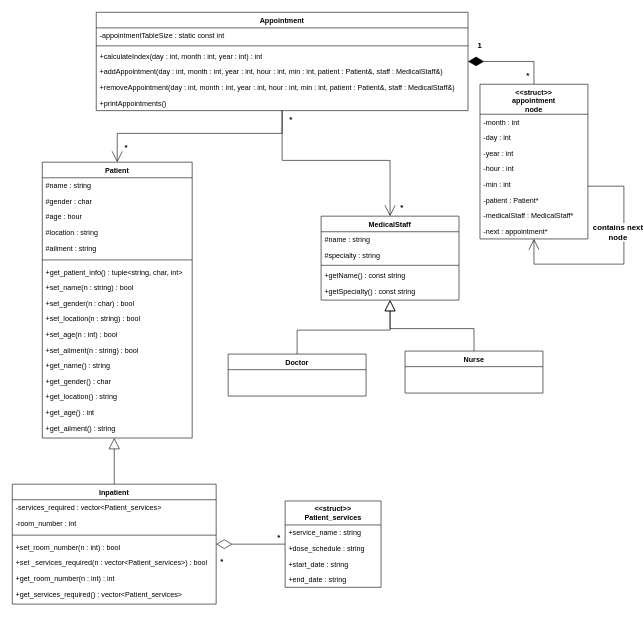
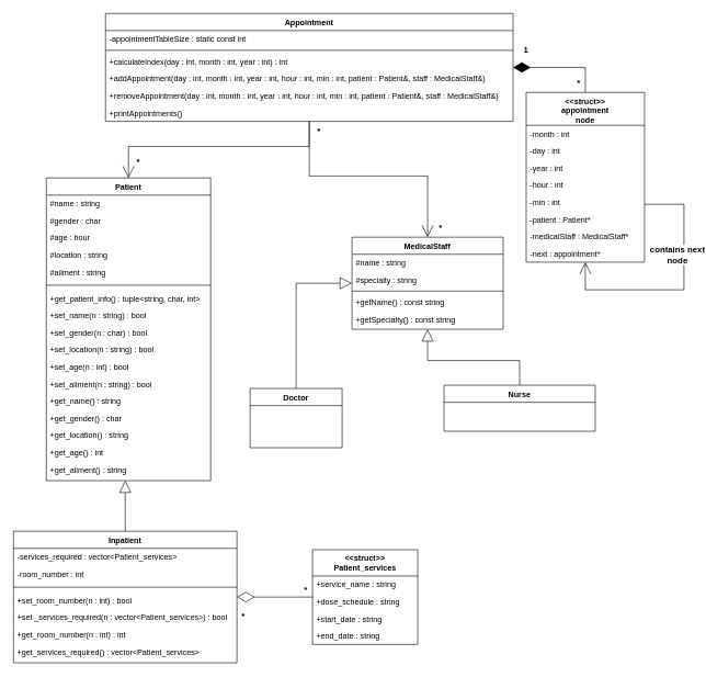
  <mxCell id="0" />
  <mxCell id="1" parent="0" />
  <mxCell id="2" value="" style="edgeStyle=orthogonalEdgeStyle;rounded=0;orthogonalLoop=1;jettySize=auto;html=1;endArrow=none;endFill=0;endSize=24;entryX=0.5;entryY=0;entryDx=0;entryDy=0;startArrow=diamondThin;startFill=1;sourcePerimeterSpacing=0;targetPerimeterSpacing=0;startSize=24;" parent="1" source="5" target="32" edge="1"><mxGeometry relative="1" as="geometry"><mxPoint x="520" y="316" as="targetPoint" /></mxGeometry></mxCell>
  <mxCell id="3" value="" style="edgeStyle=orthogonalEdgeStyle;rounded=0;orthogonalLoop=1;jettySize=auto;html=1;entryX=0.5;entryY=0;entryDx=0;entryDy=0;endArrow=open;endFill=0;endSize=16;fontSize=13;" parent="1" source="5" target="13" edge="1"><mxGeometry x="0.889" y="15" relative="1" as="geometry"><mxPoint x="470" y="316" as="targetPoint" /><mxPoint as="offset" /></mxGeometry></mxCell>
  <mxCell id="4" value="" style="edgeStyle=orthogonalEdgeStyle;rounded=0;orthogonalLoop=1;jettySize=auto;html=1;endArrow=open;endFill=0;endSize=16;" parent="1" source="5" target="63" edge="1"><mxGeometry relative="1" as="geometry" /></mxCell>
  <mxCell id="5" value="Appointment" style="swimlane;fontStyle=1;align=center;verticalAlign=top;childLayout=stackLayout;horizontal=1;startSize=26;horizontalStack=0;resizeParent=1;resizeLast=0;collapsible=1;marginBottom=0;rounded=0;shadow=0;strokeWidth=1;labelBackgroundColor=none;" parent="1" vertex="1"><mxGeometry x="160" y="20" width="620" height="164" as="geometry"><mxRectangle x="230" y="140" width="160" height="26" as="alternateBounds" /></mxGeometry></mxCell>
  <mxCell id="6" value="-appointmentTableSize : static const int" style="text;align=left;verticalAlign=top;spacingLeft=4;spacingRight=4;overflow=hidden;rotatable=0;points=[[0,0.5],[1,0.5]];portConstraint=eastwest;labelBackgroundColor=none;" parent="5" vertex="1"><mxGeometry y="26" width="620" height="26" as="geometry" /></mxCell>
  <mxCell id="7" value="" style="line;html=1;strokeWidth=1;align=left;verticalAlign=middle;spacingTop=-1;spacingLeft=3;spacingRight=3;rotatable=0;labelPosition=right;points=[];portConstraint=eastwest;labelBackgroundColor=none;" parent="5" vertex="1"><mxGeometry y="52" width="620" height="8" as="geometry" /></mxCell>
  <mxCell id="8" value="+calculateIndex(day : int, month : int, year : int) : int" style="text;align=left;verticalAlign=top;spacingLeft=4;spacingRight=4;overflow=hidden;rotatable=0;points=[[0,0.5],[1,0.5]];portConstraint=eastwest;labelBackgroundColor=none;" parent="5" vertex="1"><mxGeometry y="60" width="620" height="26" as="geometry" /></mxCell>
  <mxCell id="9" value="+addAppointment(day : int, month : int, year : int, hour : int, min : int, patient : Patient&amp;, staff : MedicalStaff&amp;)" style="text;align=left;verticalAlign=top;spacingLeft=4;spacingRight=4;overflow=hidden;rotatable=0;points=[[0,0.5],[1,0.5]];portConstraint=eastwest;labelBackgroundColor=none;" parent="5" vertex="1"><mxGeometry y="86" width="620" height="26" as="geometry" /></mxCell>
  <mxCell id="10" value="+removeAppointment(day : int, month : int, year : int, hour : int, min : int, patient : Patient&amp;, staff : MedicalStaff&amp;)" style="text;align=left;verticalAlign=top;spacingLeft=4;spacingRight=4;overflow=hidden;rotatable=0;points=[[0,0.5],[1,0.5]];portConstraint=eastwest;labelBackgroundColor=none;" parent="5" vertex="1"><mxGeometry y="112" width="620" height="26" as="geometry" /></mxCell>
  <mxCell id="11" value="+printAppointments()" style="text;align=left;verticalAlign=top;spacingLeft=4;spacingRight=4;overflow=hidden;rotatable=0;points=[[0,0.5],[1,0.5]];portConstraint=eastwest;labelBackgroundColor=none;" parent="5" vertex="1"><mxGeometry y="138" width="620" height="26" as="geometry" /></mxCell>
  <mxCell id="12" value="" style="edgeStyle=orthogonalEdgeStyle;rounded=0;orthogonalLoop=1;jettySize=auto;html=1;startArrow=block;startFill=0;endArrow=none;endFill=0;startSize=16;" parent="1" source="13" target="42" edge="1"><mxGeometry relative="1" as="geometry"><Array as="points"><mxPoint x="190" y="760" /><mxPoint x="190" y="760" /></Array></mxGeometry></mxCell>
  <mxCell id="13" value="Patient" style="swimlane;fontStyle=1;align=center;verticalAlign=top;childLayout=stackLayout;horizontal=1;startSize=26;horizontalStack=0;resizeParent=1;resizeLast=0;collapsible=1;marginBottom=0;rounded=0;shadow=0;strokeWidth=1;labelBackgroundColor=none;" parent="1" vertex="1"><mxGeometry x="70" y="270" width="250" height="460" as="geometry"><mxRectangle x="130" y="380" width="160" height="26" as="alternateBounds" /></mxGeometry></mxCell>
  <mxCell id="14" value="#name : string" style="text;align=left;verticalAlign=top;spacingLeft=4;spacingRight=4;overflow=hidden;rotatable=0;points=[[0,0.5],[1,0.5]];portConstraint=eastwest;labelBackgroundColor=none;" parent="13" vertex="1"><mxGeometry y="26" width="250" height="26" as="geometry" /></mxCell>
  <mxCell id="15" value="#gender : char" style="text;align=left;verticalAlign=top;spacingLeft=4;spacingRight=4;overflow=hidden;rotatable=0;points=[[0,0.5],[1,0.5]];portConstraint=eastwest;rounded=0;shadow=0;html=0;labelBackgroundColor=none;" parent="13" vertex="1"><mxGeometry y="52" width="250" height="26" as="geometry" /></mxCell>
  <mxCell id="16" value="#age : hour" style="text;align=left;verticalAlign=top;spacingLeft=4;spacingRight=4;overflow=hidden;rotatable=0;points=[[0,0.5],[1,0.5]];portConstraint=eastwest;rounded=0;shadow=0;html=0;labelBackgroundColor=none;" parent="13" vertex="1"><mxGeometry y="78" width="250" height="26" as="geometry" /></mxCell>
  <mxCell id="17" value="#location : string" style="text;align=left;verticalAlign=top;spacingLeft=4;spacingRight=4;overflow=hidden;rotatable=0;points=[[0,0.5],[1,0.5]];portConstraint=eastwest;rounded=0;shadow=0;html=0;labelBackgroundColor=none;" parent="13" vertex="1"><mxGeometry y="104" width="250" height="26" as="geometry" /></mxCell>
  <mxCell id="18" value="#ailment : string" style="text;align=left;verticalAlign=top;spacingLeft=4;spacingRight=4;overflow=hidden;rotatable=0;points=[[0,0.5],[1,0.5]];portConstraint=eastwest;rounded=0;shadow=0;html=0;labelBackgroundColor=none;" parent="13" vertex="1"><mxGeometry y="130" width="250" height="26" as="geometry" /></mxCell>
  <mxCell id="19" style="line;html=1;strokeWidth=1;align=left;verticalAlign=middle;spacingTop=-1;spacingLeft=3;spacingRight=3;rotatable=0;labelPosition=right;points=[];portConstraint=eastwest;labelBackgroundColor=none;" parent="13" vertex="1"><mxGeometry y="156" width="250" height="14" as="geometry" /></mxCell>
  <mxCell id="20" value="+get_patient_info() : tuple&lt;string, char, int&gt;" style="text;align=left;verticalAlign=top;spacingLeft=4;spacingRight=4;overflow=hidden;rotatable=0;points=[[0,0.5],[1,0.5]];portConstraint=eastwest;rounded=0;shadow=0;html=0;labelBackgroundColor=none;" parent="13" vertex="1"><mxGeometry y="170" width="250" height="26" as="geometry" /></mxCell>
  <mxCell id="21" value="+set_name(n : string) : bool" style="text;align=left;verticalAlign=top;spacingLeft=4;spacingRight=4;overflow=hidden;rotatable=0;points=[[0,0.5],[1,0.5]];portConstraint=eastwest;rounded=0;shadow=0;html=0;labelBackgroundColor=none;" parent="13" vertex="1"><mxGeometry y="196" width="250" height="26" as="geometry" /></mxCell>
  <mxCell id="22" value="+set_gender(n : char) : bool" style="text;align=left;verticalAlign=top;spacingLeft=4;spacingRight=4;overflow=hidden;rotatable=0;points=[[0,0.5],[1,0.5]];portConstraint=eastwest;rounded=0;shadow=0;html=0;labelBackgroundColor=none;" parent="13" vertex="1"><mxGeometry y="222" width="250" height="26" as="geometry" /></mxCell>
  <mxCell id="23" value="+set_location(n : string) : bool" style="text;align=left;verticalAlign=top;spacingLeft=4;spacingRight=4;overflow=hidden;rotatable=0;points=[[0,0.5],[1,0.5]];portConstraint=eastwest;rounded=0;shadow=0;html=0;labelBackgroundColor=none;" parent="13" vertex="1"><mxGeometry y="248" width="250" height="26" as="geometry" /></mxCell>
  <mxCell id="24" value="+set_age(n : int) : bool" style="text;align=left;verticalAlign=top;spacingLeft=4;spacingRight=4;overflow=hidden;rotatable=0;points=[[0,0.5],[1,0.5]];portConstraint=eastwest;rounded=0;shadow=0;html=0;labelBackgroundColor=none;" parent="13" vertex="1"><mxGeometry y="274" width="250" height="26" as="geometry" /></mxCell>
  <mxCell id="25" value="+set_ailment(n : string) : bool" style="text;align=left;verticalAlign=top;spacingLeft=4;spacingRight=4;overflow=hidden;rotatable=0;points=[[0,0.5],[1,0.5]];portConstraint=eastwest;rounded=0;shadow=0;html=0;labelBackgroundColor=none;" parent="13" vertex="1"><mxGeometry y="300" width="250" height="26" as="geometry" /></mxCell>
  <mxCell id="26" value="+get_name() : string" style="text;align=left;verticalAlign=top;spacingLeft=4;spacingRight=4;overflow=hidden;rotatable=0;points=[[0,0.5],[1,0.5]];portConstraint=eastwest;rounded=0;shadow=0;html=0;labelBackgroundColor=none;" parent="13" vertex="1"><mxGeometry y="326" width="250" height="26" as="geometry" /></mxCell>
  <mxCell id="27" value="+get_gender() : char" style="text;align=left;verticalAlign=top;spacingLeft=4;spacingRight=4;overflow=hidden;rotatable=0;points=[[0,0.5],[1,0.5]];portConstraint=eastwest;rounded=0;shadow=0;html=0;labelBackgroundColor=none;" parent="13" vertex="1"><mxGeometry y="352" width="250" height="26" as="geometry" /></mxCell>
  <mxCell id="28" value="+get_location() : string" style="text;align=left;verticalAlign=top;spacingLeft=4;spacingRight=4;overflow=hidden;rotatable=0;points=[[0,0.5],[1,0.5]];portConstraint=eastwest;rounded=0;shadow=0;html=0;labelBackgroundColor=none;" parent="13" vertex="1"><mxGeometry y="378" width="250" height="26" as="geometry" /></mxCell>
  <mxCell id="29" value="+get_age() : int" style="text;align=left;verticalAlign=top;spacingLeft=4;spacingRight=4;overflow=hidden;rotatable=0;points=[[0,0.5],[1,0.5]];portConstraint=eastwest;rounded=0;shadow=0;html=0;labelBackgroundColor=none;" parent="13" vertex="1"><mxGeometry y="404" width="250" height="26" as="geometry" /></mxCell>
  <mxCell id="30" value="+get_ailment() : string" style="text;align=left;verticalAlign=top;spacingLeft=4;spacingRight=4;overflow=hidden;rotatable=0;points=[[0,0.5],[1,0.5]];portConstraint=eastwest;rounded=0;shadow=0;html=0;labelBackgroundColor=none;" parent="13" vertex="1"><mxGeometry y="430" width="250" height="26" as="geometry" /></mxCell>
  <mxCell id="31" value="&lt;b&gt;contains next&lt;br&gt;node&lt;br&gt;&lt;/b&gt;" style="edgeStyle=orthogonalEdgeStyle;rounded=0;orthogonalLoop=1;jettySize=auto;html=1;entryX=0.5;entryY=1;entryDx=0;entryDy=0;endArrow=open;endFill=0;endSize=16;fontSize=13;" parent="1" source="32" target="32" edge="1"><mxGeometry x="-0.282" y="-10" relative="1" as="geometry"><mxPoint x="980" y="560" as="targetPoint" /><Array as="points"><mxPoint x="1040" y="310" /><mxPoint x="1040" y="440" /><mxPoint x="890" y="440" /></Array><mxPoint as="offset" /></mxGeometry></mxCell>
  <mxCell id="32" value="&lt;&lt;struct&gt;&gt;&#10;appointment&#10;node" style="swimlane;fontStyle=1;align=center;verticalAlign=top;childLayout=stackLayout;horizontal=1;startSize=50;horizontalStack=0;resizeParent=1;resizeLast=0;collapsible=1;marginBottom=0;rounded=0;shadow=0;strokeWidth=1;labelBackgroundColor=none;" parent="1" vertex="1"><mxGeometry x="800" y="140" width="180" height="258" as="geometry"><mxRectangle x="550" y="140" width="160" height="26" as="alternateBounds" /></mxGeometry></mxCell>
  <mxCell id="33" value="-month : int" style="text;align=left;verticalAlign=top;spacingLeft=4;spacingRight=4;overflow=hidden;rotatable=0;points=[[0,0.5],[1,0.5]];portConstraint=eastwest;labelBackgroundColor=none;" parent="32" vertex="1"><mxGeometry y="50" width="180" height="26" as="geometry" /></mxCell>
  <mxCell id="34" value="-day : int" style="text;align=left;verticalAlign=top;spacingLeft=4;spacingRight=4;overflow=hidden;rotatable=0;points=[[0,0.5],[1,0.5]];portConstraint=eastwest;rounded=0;shadow=0;html=0;labelBackgroundColor=none;" parent="32" vertex="1"><mxGeometry y="76" width="180" height="26" as="geometry" /></mxCell>
  <mxCell id="35" value="-year : int" style="text;align=left;verticalAlign=top;spacingLeft=4;spacingRight=4;overflow=hidden;rotatable=0;points=[[0,0.5],[1,0.5]];portConstraint=eastwest;rounded=0;shadow=0;html=0;labelBackgroundColor=none;" parent="32" vertex="1"><mxGeometry y="102" width="180" height="26" as="geometry" /></mxCell>
  <mxCell id="36" value="-hour : int" style="text;align=left;verticalAlign=top;spacingLeft=4;spacingRight=4;overflow=hidden;rotatable=0;points=[[0,0.5],[1,0.5]];portConstraint=eastwest;rounded=0;shadow=0;html=0;labelBackgroundColor=none;" parent="32" vertex="1"><mxGeometry y="128" width="180" height="26" as="geometry" /></mxCell>
  <mxCell id="37" value="-min : int" style="text;align=left;verticalAlign=top;spacingLeft=4;spacingRight=4;overflow=hidden;rotatable=0;points=[[0,0.5],[1,0.5]];portConstraint=eastwest;rounded=0;shadow=0;html=0;labelBackgroundColor=none;" parent="32" vertex="1"><mxGeometry y="154" width="180" height="26" as="geometry" /></mxCell>
  <mxCell id="38" value="-patient : Patient*" style="text;align=left;verticalAlign=top;spacingLeft=4;spacingRight=4;overflow=hidden;rotatable=0;points=[[0,0.5],[1,0.5]];portConstraint=eastwest;rounded=0;shadow=0;html=0;labelBackgroundColor=none;" parent="32" vertex="1"><mxGeometry y="180" width="180" height="26" as="geometry" /></mxCell>
  <mxCell id="39" value="-medicalStaff : MedicalStaff*" style="text;align=left;verticalAlign=top;spacingLeft=4;spacingRight=4;overflow=hidden;rotatable=0;points=[[0,0.5],[1,0.5]];portConstraint=eastwest;rounded=0;shadow=0;html=0;labelBackgroundColor=none;" parent="32" vertex="1"><mxGeometry y="206" width="180" height="26" as="geometry" /></mxCell>
  <mxCell id="40" value="-next : appointment*" style="text;align=left;verticalAlign=top;spacingLeft=4;spacingRight=4;overflow=hidden;rotatable=0;points=[[0,0.5],[1,0.5]];portConstraint=eastwest;rounded=0;shadow=0;html=0;labelBackgroundColor=none;" parent="32" vertex="1"><mxGeometry y="232" width="180" height="26" as="geometry" /></mxCell>
  <mxCell id="41" value="" style="edgeStyle=orthogonalEdgeStyle;rounded=0;orthogonalLoop=1;jettySize=auto;html=1;startArrow=diamondThin;startFill=0;endArrow=none;endFill=0;startSize=24;" parent="1" source="42" target="50" edge="1"><mxGeometry relative="1" as="geometry" /></mxCell>
  <mxCell id="42" value="Inpatient" style="swimlane;fontStyle=1;align=center;verticalAlign=top;childLayout=stackLayout;horizontal=1;startSize=26;horizontalStack=0;resizeParent=1;resizeLast=0;collapsible=1;marginBottom=0;rounded=0;shadow=0;strokeWidth=1;labelBackgroundColor=none;" parent="1" vertex="1"><mxGeometry x="20" y="807" width="340" height="200" as="geometry"><mxRectangle x="130" y="380" width="160" height="26" as="alternateBounds" /></mxGeometry></mxCell>
  <mxCell id="43" value="-services_required : vector&lt;Patient_services&gt;" style="text;align=left;verticalAlign=top;spacingLeft=4;spacingRight=4;overflow=hidden;rotatable=0;points=[[0,0.5],[1,0.5]];portConstraint=eastwest;labelBackgroundColor=none;" parent="42" vertex="1"><mxGeometry y="26" width="340" height="26" as="geometry" /></mxCell>
  <mxCell id="44" value="-room_number : int" style="text;align=left;verticalAlign=top;spacingLeft=4;spacingRight=4;overflow=hidden;rotatable=0;points=[[0,0.5],[1,0.5]];portConstraint=eastwest;rounded=0;shadow=0;html=0;labelBackgroundColor=none;" parent="42" vertex="1"><mxGeometry y="52" width="340" height="26" as="geometry" /></mxCell>
  <mxCell id="45" style="line;html=1;strokeWidth=1;align=left;verticalAlign=middle;spacingTop=-1;spacingLeft=3;spacingRight=3;rotatable=0;labelPosition=right;points=[];portConstraint=eastwest;labelBackgroundColor=none;" parent="42" vertex="1"><mxGeometry y="78" width="340" height="14" as="geometry" /></mxCell>
  <mxCell id="46" value="+set_room_number(n : int) : bool" style="text;align=left;verticalAlign=top;spacingLeft=4;spacingRight=4;overflow=hidden;rotatable=0;points=[[0,0.5],[1,0.5]];portConstraint=eastwest;rounded=0;shadow=0;html=0;labelBackgroundColor=none;" parent="42" vertex="1"><mxGeometry y="92" width="340" height="26" as="geometry" /></mxCell>
  <mxCell id="47" value="+set _services_required(n : vector&lt;Patient_services&gt;) : bool" style="text;align=left;verticalAlign=top;spacingLeft=4;spacingRight=4;overflow=hidden;rotatable=0;points=[[0,0.5],[1,0.5]];portConstraint=eastwest;rounded=0;shadow=0;html=0;labelBackgroundColor=none;" parent="42" vertex="1"><mxGeometry y="118" width="340" height="26" as="geometry" /></mxCell>
  <mxCell id="48" value="+get_room_number(n : int) : int" style="text;align=left;verticalAlign=top;spacingLeft=4;spacingRight=4;overflow=hidden;rotatable=0;points=[[0,0.5],[1,0.5]];portConstraint=eastwest;rounded=0;shadow=0;html=0;labelBackgroundColor=none;" parent="42" vertex="1"><mxGeometry y="144" width="340" height="26" as="geometry" /></mxCell>
  <mxCell id="49" value="+get_services_required() : vector&lt;Patient_services&gt;" style="text;align=left;verticalAlign=top;spacingLeft=4;spacingRight=4;overflow=hidden;rotatable=0;points=[[0,0.5],[1,0.5]];portConstraint=eastwest;rounded=0;shadow=0;html=0;labelBackgroundColor=none;" parent="42" vertex="1"><mxGeometry y="170" width="340" height="26" as="geometry" /></mxCell>
  <mxCell id="50" value="&lt;&lt;struct&gt;&gt;&#10;Patient_services" style="swimlane;fontStyle=1;align=center;verticalAlign=top;childLayout=stackLayout;horizontal=1;startSize=40;horizontalStack=0;resizeParent=1;resizeLast=0;collapsible=1;marginBottom=0;rounded=0;shadow=0;strokeWidth=1;labelBackgroundColor=none;" parent="1" vertex="1"><mxGeometry x="475" y="835" width="160" height="144" as="geometry"><mxRectangle x="130" y="380" width="160" height="26" as="alternateBounds" /></mxGeometry></mxCell>
  <mxCell id="51" value="+service_name : string" style="text;align=left;verticalAlign=top;spacingLeft=4;spacingRight=4;overflow=hidden;rotatable=0;points=[[0,0.5],[1,0.5]];portConstraint=eastwest;labelBackgroundColor=none;" parent="50" vertex="1"><mxGeometry y="40" width="160" height="26" as="geometry" /></mxCell>
  <mxCell id="52" value="+dose_schedule : string" style="text;align=left;verticalAlign=top;spacingLeft=4;spacingRight=4;overflow=hidden;rotatable=0;points=[[0,0.5],[1,0.5]];portConstraint=eastwest;rounded=0;shadow=0;html=0;labelBackgroundColor=none;" parent="50" vertex="1"><mxGeometry y="66" width="160" height="26" as="geometry" /></mxCell>
  <mxCell id="53" value="+start_date : string" style="text;align=left;verticalAlign=top;spacingLeft=4;spacingRight=4;overflow=hidden;rotatable=0;points=[[0,0.5],[1,0.5]];portConstraint=eastwest;rounded=0;shadow=0;html=0;labelBackgroundColor=none;" parent="50" vertex="1"><mxGeometry y="92" width="160" height="26" as="geometry" /></mxCell>
  <mxCell id="54" value="+end_date : string" style="text;align=left;verticalAlign=top;spacingLeft=4;spacingRight=4;overflow=hidden;rotatable=0;points=[[0,0.5],[1,0.5]];portConstraint=eastwest;rounded=0;shadow=0;html=0;labelBackgroundColor=none;" parent="50" vertex="1"><mxGeometry y="118" width="160" height="26" as="geometry" /></mxCell>
  <mxCell id="55" value="&lt;span&gt;*&lt;/span&gt;" style="text;html=1;strokeColor=none;fillColor=none;align=center;verticalAlign=middle;whiteSpace=wrap;rounded=0;fontSize=13;fontStyle=1" parent="1" vertex="1"><mxGeometry x="200" y="230" width="20" height="30" as="geometry" /></mxCell>
  <mxCell id="56" value="&lt;b&gt;*&lt;/b&gt;" style="text;html=1;strokeColor=none;fillColor=none;align=center;verticalAlign=middle;whiteSpace=wrap;rounded=0;fontSize=13;" parent="1" vertex="1"><mxGeometry x="475" y="184" width="20" height="30" as="geometry" /></mxCell>
  <mxCell id="57" value="&lt;b&gt;*&lt;/b&gt;" style="text;html=1;strokeColor=none;fillColor=none;align=center;verticalAlign=middle;whiteSpace=wrap;rounded=0;fontSize=13;" parent="1" vertex="1"><mxGeometry x="870" y="110" width="20" height="30" as="geometry" /></mxCell>
  <mxCell id="58" value="&lt;b&gt;1&lt;/b&gt;" style="text;html=1;strokeColor=none;fillColor=none;align=center;verticalAlign=middle;whiteSpace=wrap;rounded=0;fontSize=13;" parent="1" vertex="1"><mxGeometry x="790" y="60" width="20" height="30" as="geometry" /></mxCell>
  <mxCell id="59" value="&lt;b&gt;*&lt;/b&gt;" style="text;html=1;strokeColor=none;fillColor=none;align=center;verticalAlign=middle;whiteSpace=wrap;rounded=0;fontSize=13;" parent="1" vertex="1"><mxGeometry x="360" y="920" width="20" height="30" as="geometry" /></mxCell>
  <mxCell id="60" value="&lt;b&gt;*&lt;/b&gt;" style="text;html=1;strokeColor=none;fillColor=none;align=center;verticalAlign=middle;whiteSpace=wrap;rounded=0;fontSize=13;" parent="1" vertex="1"><mxGeometry x="455" y="880" width="20" height="30" as="geometry" /></mxCell>
  <mxCell id="61" value="" style="edgeStyle=orthogonalEdgeStyle;rounded=0;orthogonalLoop=1;jettySize=auto;html=1;endArrow=none;endFill=0;startArrow=block;startFill=0;startSize=16;" parent="1" source="63" target="70" edge="1"><mxGeometry relative="1" as="geometry" /></mxCell>
  <mxCell id="62" value="" style="edgeStyle=orthogonalEdgeStyle;rounded=0;orthogonalLoop=1;jettySize=auto;html=1;startArrow=block;startFill=0;startSize=16;endArrow=none;endFill=0;" parent="1" source="63" target="71" edge="1"><mxGeometry relative="1" as="geometry" /></mxCell>
  <mxCell id="63" value="MedicalStaff" style="swimlane;fontStyle=1;align=center;verticalAlign=top;childLayout=stackLayout;horizontal=1;startSize=26;horizontalStack=0;resizeParent=1;resizeLast=0;collapsible=1;marginBottom=0;rounded=0;shadow=0;strokeWidth=1;labelBackgroundColor=none;" parent="1" vertex="1"><mxGeometry x="535" y="360" width="230" height="140" as="geometry"><mxRectangle x="230" y="140" width="160" height="26" as="alternateBounds" /></mxGeometry></mxCell>
  <mxCell id="64" value="#name : string" style="text;align=left;verticalAlign=top;spacingLeft=4;spacingRight=4;overflow=hidden;rotatable=0;points=[[0,0.5],[1,0.5]];portConstraint=eastwest;labelBackgroundColor=none;" parent="63" vertex="1"><mxGeometry y="26" width="230" height="26" as="geometry" /></mxCell>
  <mxCell id="65" value="#specialty : string" style="text;align=left;verticalAlign=top;spacingLeft=4;spacingRight=4;overflow=hidden;rotatable=0;points=[[0,0.5],[1,0.5]];portConstraint=eastwest;labelBackgroundColor=none;" parent="63" vertex="1"><mxGeometry y="52" width="230" height="26" as="geometry" /></mxCell>
  <mxCell id="66" value="" style="line;html=1;strokeWidth=1;align=left;verticalAlign=middle;spacingTop=-1;spacingLeft=3;spacingRight=3;rotatable=0;labelPosition=right;points=[];portConstraint=eastwest;labelBackgroundColor=none;" parent="63" vertex="1"><mxGeometry y="78" width="230" height="8" as="geometry" /></mxCell>
  <mxCell id="67" value="+getName() : const string" style="text;align=left;verticalAlign=top;spacingLeft=4;spacingRight=4;overflow=hidden;rotatable=0;points=[[0,0.5],[1,0.5]];portConstraint=eastwest;labelBackgroundColor=none;" parent="63" vertex="1"><mxGeometry y="86" width="230" height="26" as="geometry" /></mxCell>
  <mxCell id="68" value="+getSpecialty() : const string" style="text;align=left;verticalAlign=top;spacingLeft=4;spacingRight=4;overflow=hidden;rotatable=0;points=[[0,0.5],[1,0.5]];portConstraint=eastwest;labelBackgroundColor=none;" parent="63" vertex="1"><mxGeometry y="112" width="230" height="26" as="geometry" /></mxCell>
  <mxCell id="69" value="&lt;b&gt;*&lt;/b&gt;" style="text;html=1;strokeColor=none;fillColor=none;align=center;verticalAlign=middle;whiteSpace=wrap;rounded=0;fontSize=13;" parent="1" vertex="1"><mxGeometry x="660" y="330" width="20" height="30" as="geometry" /></mxCell>
  <mxCell id="70" value="Nurse" style="swimlane;fontStyle=1;align=center;verticalAlign=top;childLayout=stackLayout;horizontal=1;startSize=26;horizontalStack=0;resizeParent=1;resizeLast=0;collapsible=1;marginBottom=0;rounded=0;shadow=0;strokeWidth=1;labelBackgroundColor=none;" parent="1" vertex="1"><mxGeometry x="675" y="585" width="230" height="70" as="geometry"><mxRectangle x="230" y="140" width="160" height="26" as="alternateBounds" /></mxGeometry></mxCell>
- <mxCell id="71" value="Doctor" style="swimlane;fontStyle=1;align=center;verticalAlign=top;childLayout=stackLayout;horizontal=1;startSize=26;horizontalStack=0;resizeParent=1;resizeLast=0;collapsible=1;marginBottom=0;rounded=0;shadow=0;strokeWidth=1;labelBackgroundColor=none;" parent="1" vertex="1"><mxGeometry x="380" y="590" width="230" height="70" as="geometry"><mxRectangle x="230" y="140" width="160" height="26" as="alternateBounds" /></mxGeometry></mxCell>
+ <mxCell id="71" value="Doctor" style="swimlane;fontStyle=1;align=center;verticalAlign=top;childLayout=stackLayout;horizontal=1;startSize=26;horizontalStack=0;resizeParent=1;resizeLast=0;collapsible=1;marginBottom=0;rounded=0;shadow=0;strokeWidth=1;labelBackgroundColor=none;" parent="1" vertex="1"><mxGeometry x="380" y="590" width="140" height="90" as="geometry"><mxRectangle x="230" y="140" width="160" height="26" as="alternateBounds" /></mxGeometry></mxCell>
